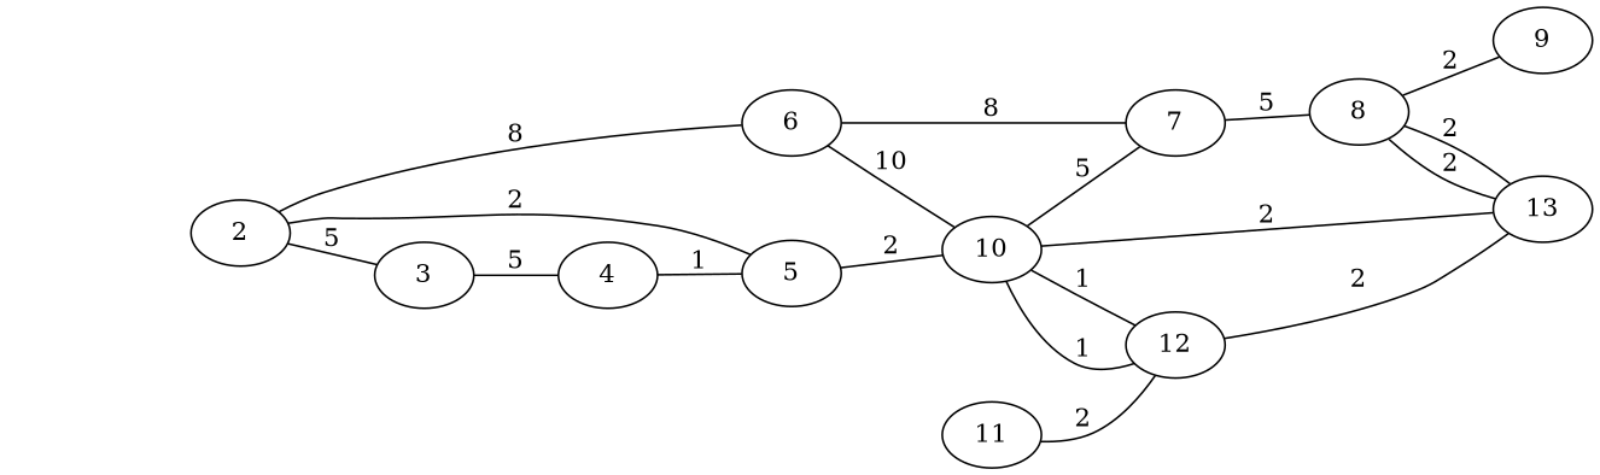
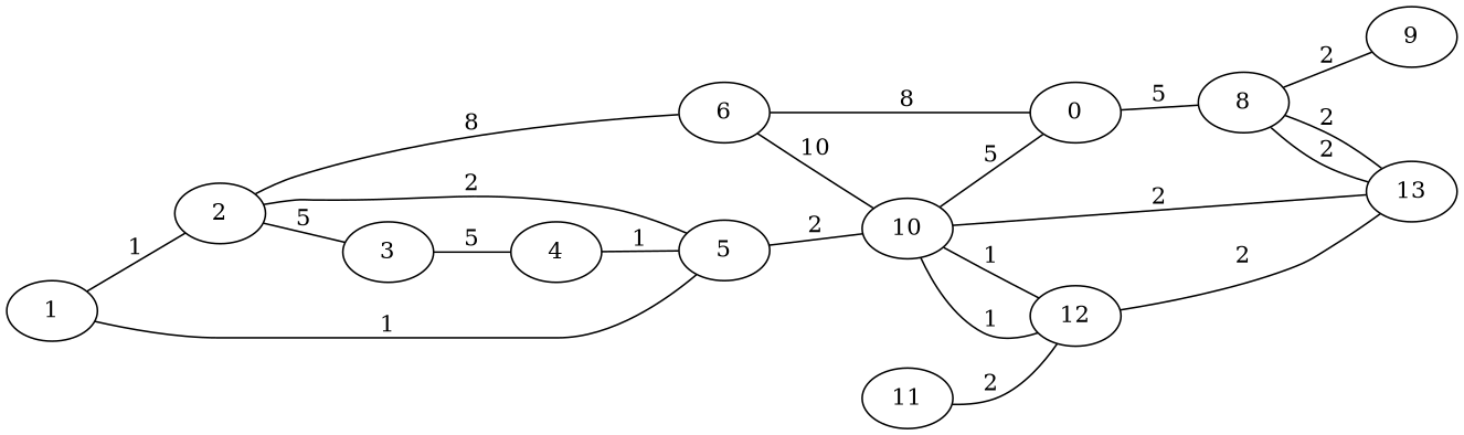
  graph {
    rankdir=LR
+   1
    2
    5
    3
    6
    10
    4
-   7
+   7 [label=0]
    13
    12
    8
    11
    9
+   1 -- 2 [label=1]
+   1 -- 5 [label=1]
    2 -- 5 [label=2]
    2 -- 3 [label=5]
    2 -- 6 [label=8]
    5 -- 10 [label=2]
    3 -- 4 [label=5]
    6 -- 10 [label=10]
    6 -- 7 [label=8]
    10 -- 7 [label=5]
    10 -- 13 [label=2]
    10 -- 12 [label=1]
    10 -- 12 [label=1]
    4 -- 5 [label=1]
    7 -- 8 [label=5]
    12 -- 13 [label=2]
    8 -- 13 [label=2]
    8 -- 13 [label=2]
    8 -- 9 [label=2]
    11 -- 12 [label=2]
  }
